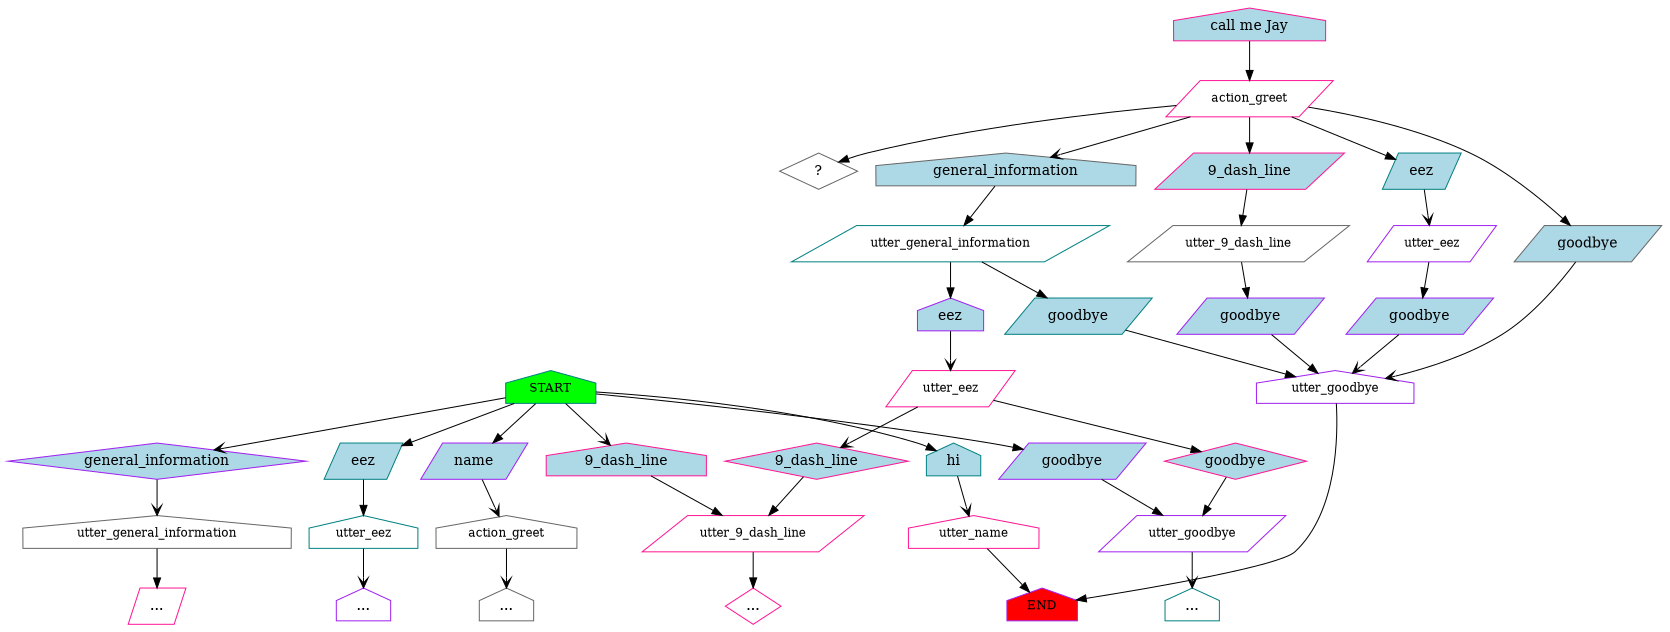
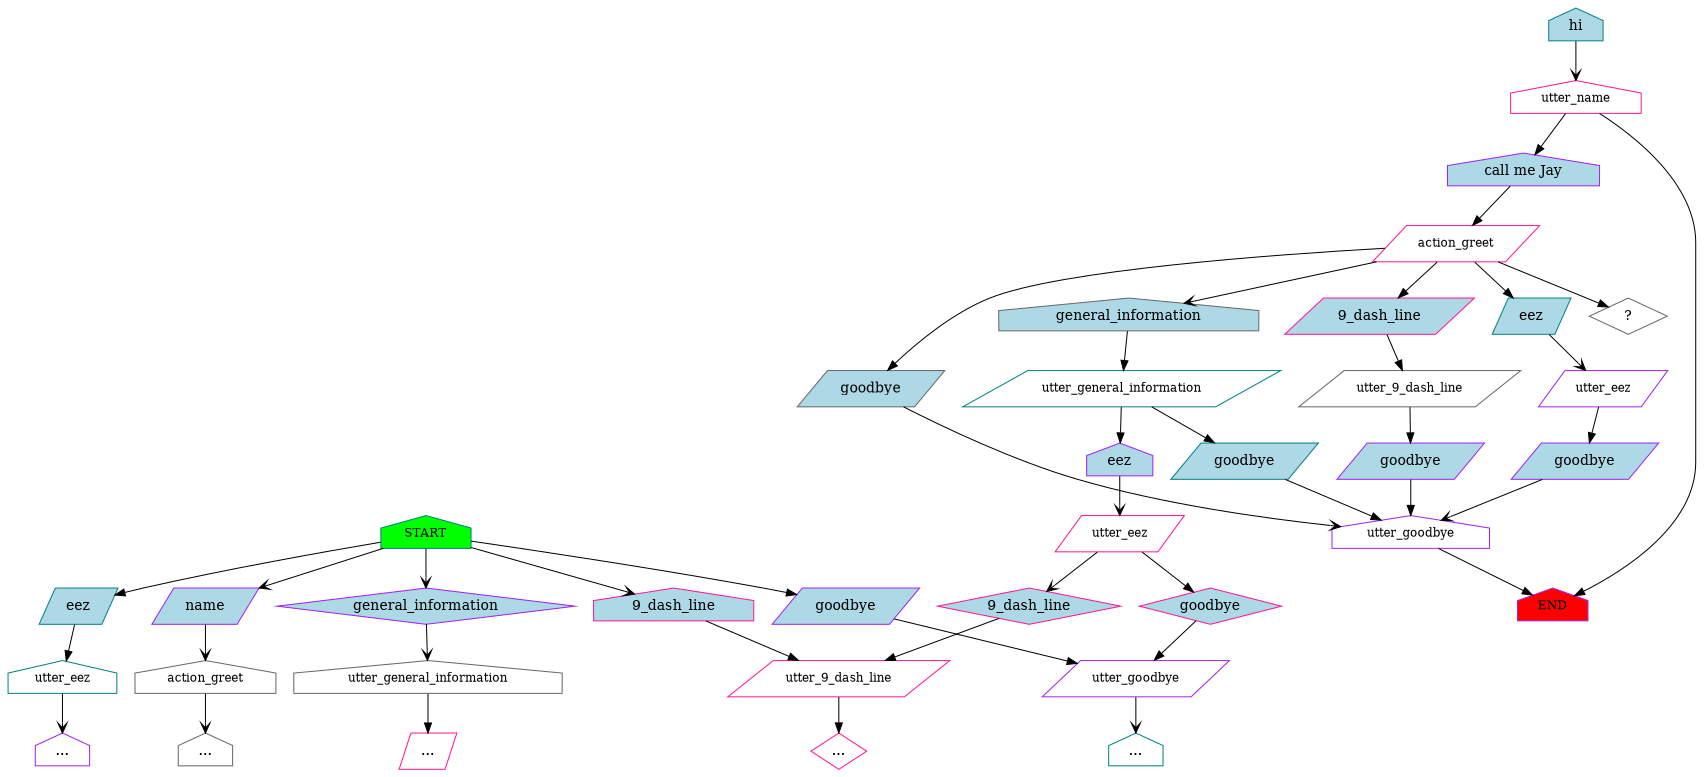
  digraph {
    node [color=purple shape=parallelogram style=filled]
    edge [arrowhead=normal]
    n1 [color=teal fillcolor=green fontsize=12 label=START shape=house]
    n2 [color=teal fillcolor=lightblue label=hi shape=house]
    n3 [fillcolor=lightblue label=goodbye]
    n4 [fillcolor=lightblue label=name]
    n5 [fillcolor=lightblue label=general_information shape=diamond]
    n6 [color=deeppink fillcolor=lightblue label="9_dash_line" shape=house]
    n7 [color=teal fillcolor=lightblue label=eez]
    n8 [color=deeppink fontsize=12 label=utter_name shape=house style=""]
    n9 [fontsize=12 label=utter_goodbye style=""]
    n10 [color=gray40 fontsize=12 label=action_greet shape=house style=""]
    n11 [color=gray40 fontsize=12 label=utter_general_information shape=house style=""]
    n12 [color=deeppink fontsize=12 label=utter_9_dash_line style=""]
    n13 [color=teal fontsize=12 label=utter_eez shape=house style=""]
    n14 [fillcolor=red fontsize=12 label=END shape=house]
-   n15 [color=deeppink fillcolor=lightblue label="call me Jay" shape=house]
+   n15 [fillcolor=lightblue label="call me Jay" shape=house]
    n16 [color=deeppink fontsize=12 label=action_greet style=""]
    n17 [color=teal label="..." shape=house style=""]
    n18 [color=gray40 label="..." shape=house style=""]
    n19 [color=deeppink label="..." style=""]
    n20 [color=deeppink label="..." shape=diamond style=""]
    n21 [label="..." shape=house style=""]
    n22 [color=gray40 label="  ?  " shape=diamond style=""]
    n23 [color=gray40 fillcolor=lightblue label=goodbye]
    n24 [color=gray40 fillcolor=lightblue label=general_information shape=house]
    n25 [color=deeppink fillcolor=lightblue label="9_dash_line"]
    n26 [color=teal fillcolor=lightblue label=eez]
    n27 [fontsize=12 label=utter_goodbye shape=house style=""]
    n28 [color=teal fontsize=12 label=utter_general_information style=""]
    n29 [color=gray40 fontsize=12 label=utter_9_dash_line style=""]
    n30 [fontsize=12 label=utter_eez style=""]
    n31 [color=teal fillcolor=lightblue label=goodbye]
    n32 [fillcolor=lightblue label=eez shape=house]
    n33 [color=deeppink fontsize=12 label=utter_eez style=""]
    n34 [color=deeppink fillcolor=lightblue label=goodbye shape=diamond]
    n35 [color=deeppink fillcolor=lightblue label="9_dash_line" shape=diamond]
    n36 [fillcolor=lightblue label=goodbye]
    n37 [fillcolor=lightblue label=goodbye]
-   n1 -> n2
    n1 -> n3
-   n1 -> n4
+   n1 -> n4 [arrowhead=vee]
    n1 -> n5 [arrowhead=vee]
    n1 -> n6 [arrowhead=vee]
    n1 -> n7
    n2 -> n8 [arrowhead=vee]
    n3 -> n9
    n4 -> n10 [arrowhead=vee]
    n5 -> n11 [arrowhead=vee]
    n6 -> n12
    n7 -> n13
    n8 -> n14
+   n8 -> n15
    n9 -> n17 [arrowhead=vee]
    n10 -> n18 [arrowhead=vee]
    n11 -> n19
    n12 -> n20
    n13 -> n21 [arrowhead=vee]
    n15 -> n16
    n16 -> n22
    n16 -> n23
    n16 -> n24 [arrowhead=vee]
    n16 -> n25
    n16 -> n26
    n23 -> n27 [arrowhead=vee]
    n24 -> n28
    n25 -> n29
    n26 -> n30 [arrowhead=vee]
    n27 -> n14
    n28 -> n31
    n28 -> n32
    n29 -> n36
    n30 -> n37
    n31 -> n27
    n32 -> n33 [arrowhead=vee]
    n33 -> n34
    n33 -> n35 [arrowhead=vee]
    n34 -> n9
    n35 -> n12
    n36 -> n27
    n37 -> n27 [arrowhead=vee]
  }
